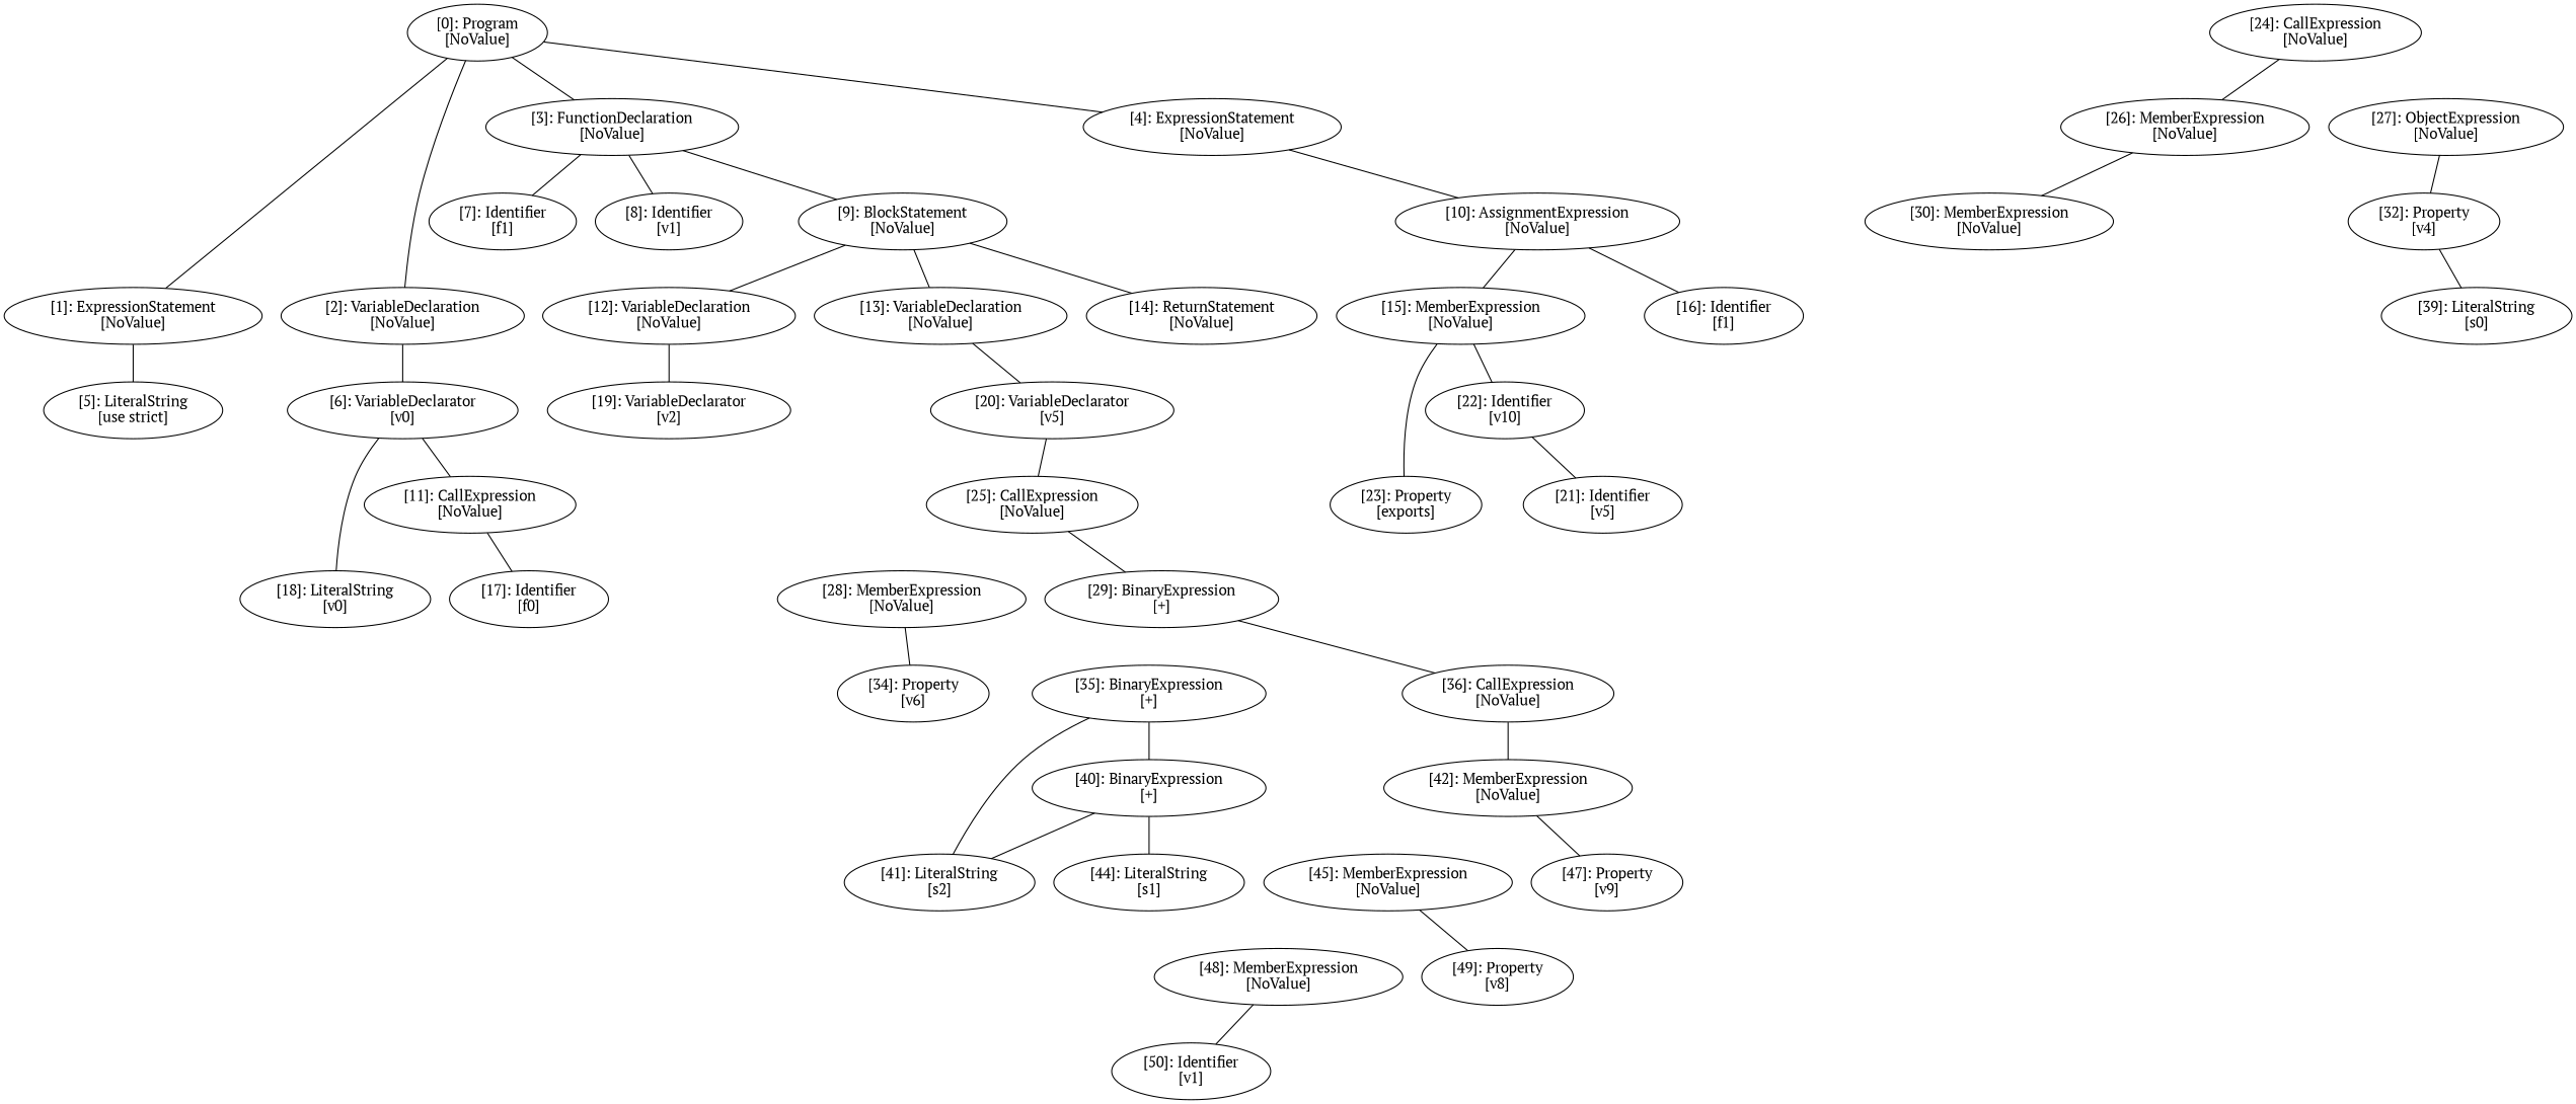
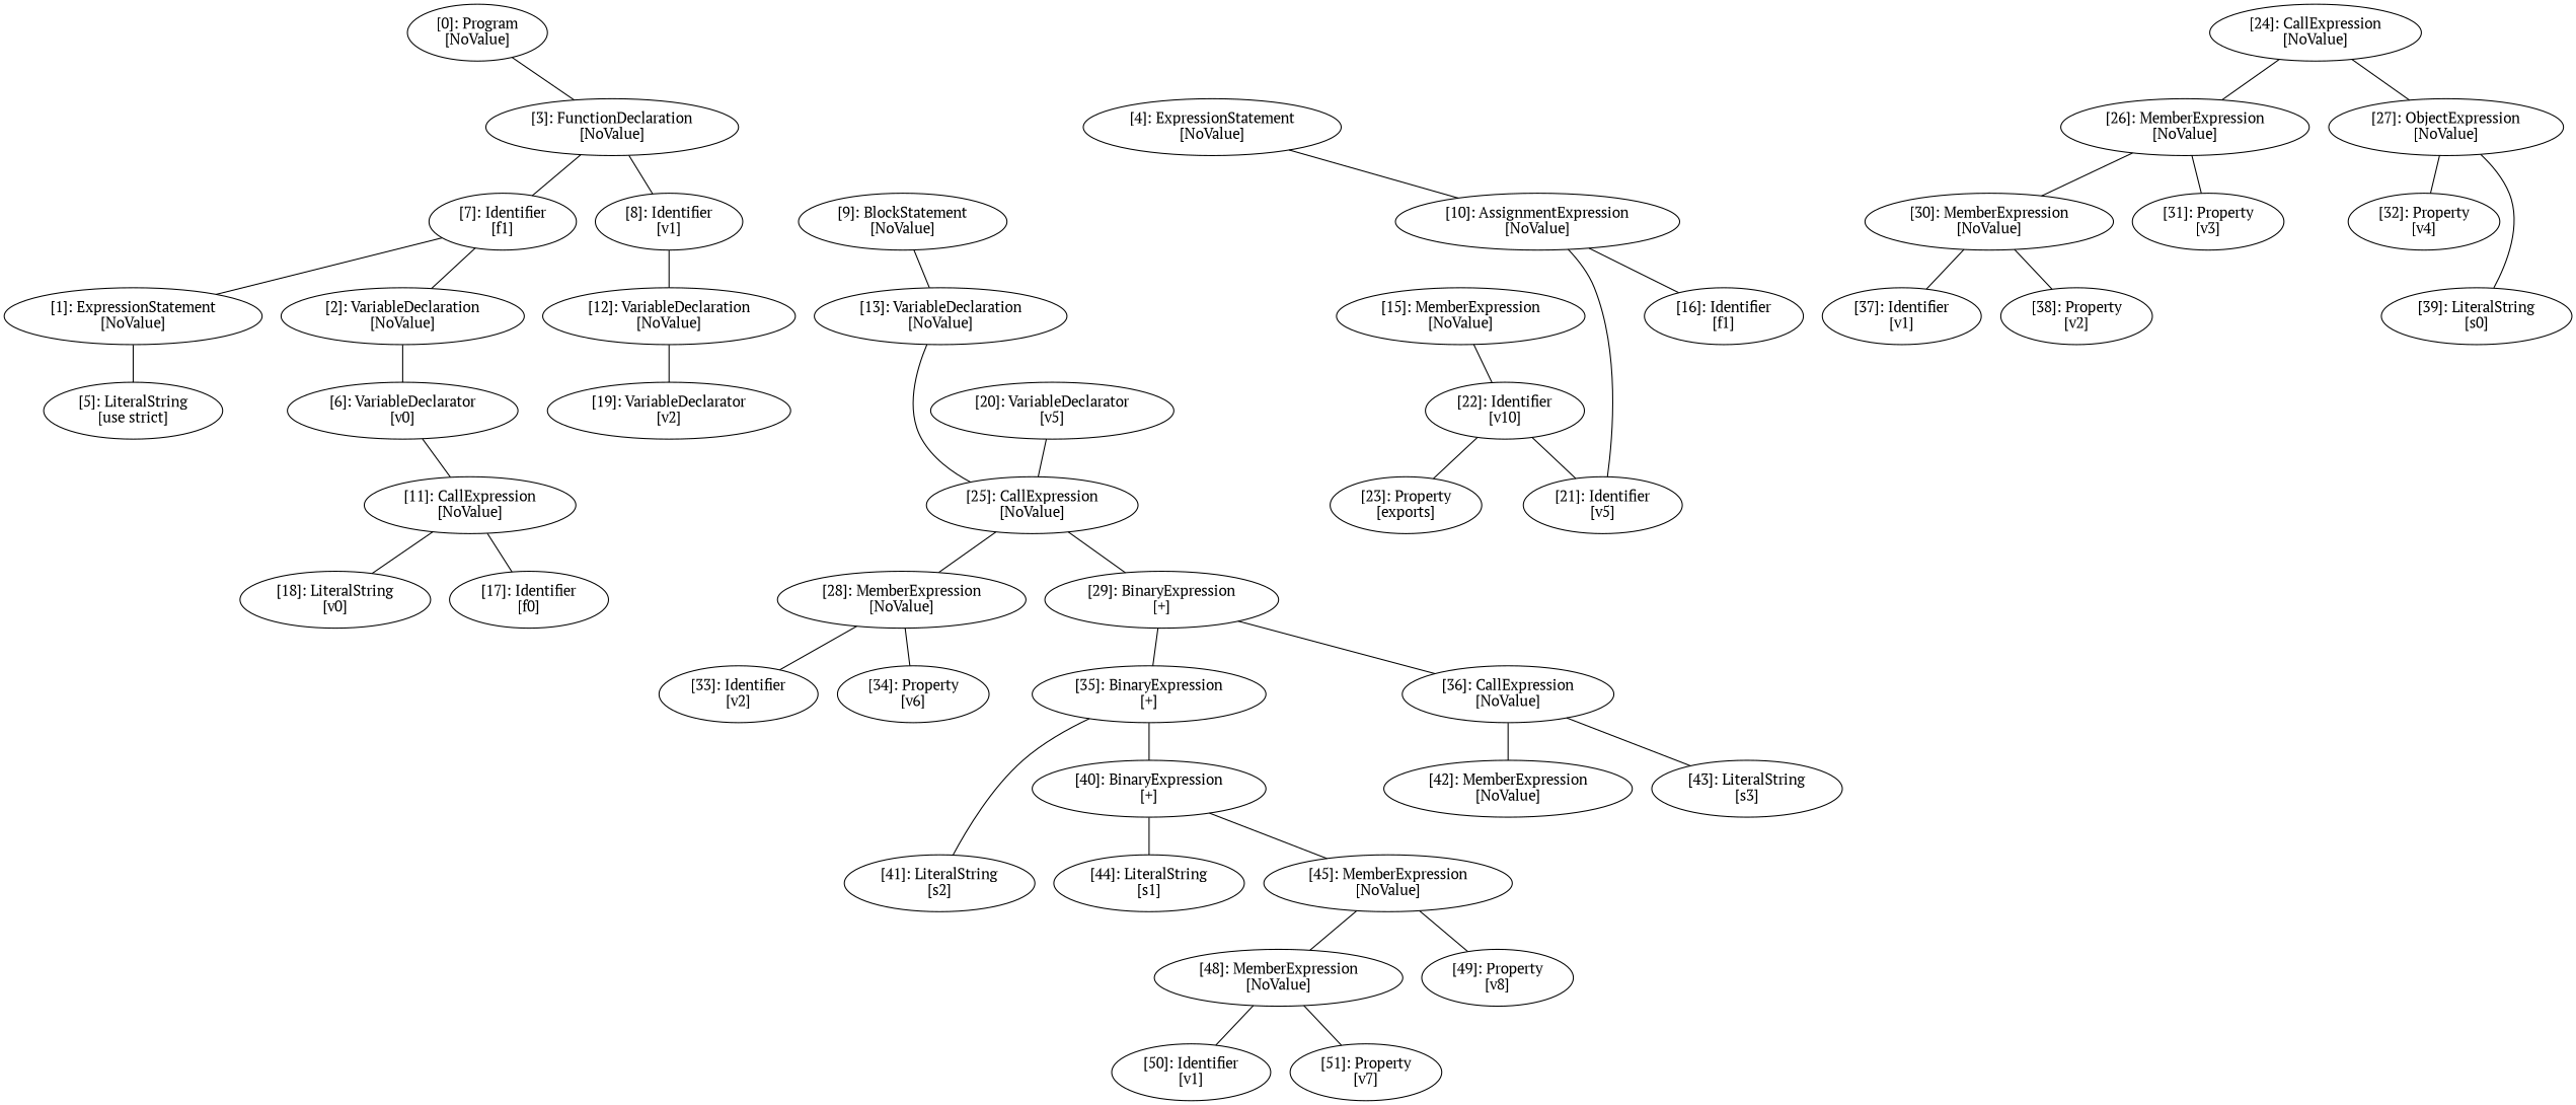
  graph {
    fontname="PT Serif"
    node [fontname="PT Serif"]
    edge [fontname="PT Serif"]
    n1 [label="[0]: Program\n[NoValue]"]
    n2 [label="[1]: ExpressionStatement\n[NoValue]"]
    n3 [label="[2]: VariableDeclaration\n[NoValue]"]
    n4 [label="[3]: FunctionDeclaration\n[NoValue]"]
    n5 [label="[4]: ExpressionStatement\n[NoValue]"]
    n6 [label="[5]: LiteralString\n[use strict]"]
    n7 [label="[6]: VariableDeclarator\n[v0]"]
    n8 [label="[7]: Identifier\n[f1]"]
    n9 [label="[8]: Identifier\n[v1]"]
    n10 [label="[9]: BlockStatement\n[NoValue]"]
    n11 [label="[10]: AssignmentExpression\n[NoValue]"]
    n12 [label="[11]: CallExpression\n[NoValue]"]
    n13 [label="[12]: VariableDeclaration\n[NoValue]"]
    n14 [label="[13]: VariableDeclaration\n[NoValue]"]
-   n15 [label="[14]: ReturnStatement\n[NoValue]"]
    n16 [label="[15]: MemberExpression\n[NoValue]"]
    n17 [label="[16]: Identifier\n[f1]"]
    n18 [label="[17]: Identifier\n[f0]"]
    n19 [label="[18]: LiteralString\n[v0]"]
    n20 [label="[19]: VariableDeclarator\n[v2]"]
    n21 [label="[20]: VariableDeclarator\n[v5]"]
    n22 [label="[22]: Identifier\n[v10]"]
    n23 [label="[23]: Property\n[exports]"]
    n24 [label="[25]: CallExpression\n[NoValue]"]
    n25 [label="[21]: Identifier\n[v5]"]
    n26 [label="[24]: CallExpression\n[NoValue]"]
    n27 [label="[26]: MemberExpression\n[NoValue]"]
    n28 [label="[27]: ObjectExpression\n[NoValue]"]
    n29 [label="[28]: MemberExpression\n[NoValue]"]
    n30 [label="[29]: BinaryExpression\n[+]"]
    n31 [label="[30]: MemberExpression\n[NoValue]"]
+   n32 [label="[31]: Property\n[v3]"]
    n33 [label="[32]: Property\n[v4]"]
+   n34 [label="[33]: Identifier\n[v2]"]
    n35 [label="[34]: Property\n[v6]"]
    n36 [label="[35]: BinaryExpression\n[+]"]
    n37 [label="[36]: CallExpression\n[NoValue]"]
+   n38 [label="[37]: Identifier\n[v1]"]
+   n39 [label="[38]: Property\n[v2]"]
    n40 [label="[39]: LiteralString\n[s0]"]
    n41 [label="[40]: BinaryExpression\n[+]"]
    n42 [label="[41]: LiteralString\n[s2]"]
    n43 [label="[42]: MemberExpression\n[NoValue]"]
+   n44 [label="[43]: LiteralString\n[s3]"]
    n45 [label="[44]: LiteralString\n[s1]"]
    n46 [label="[45]: MemberExpression\n[NoValue]"]
-   n47 [label="[47]: Property\n[v9]"]
    n48 [label="[48]: MemberExpression\n[NoValue]"]
    n49 [label="[49]: Property\n[v8]"]
    n50 [label="[50]: Identifier\n[v1]"]
-   n1 -- n2
-   n1 -- n3
+   n51 [label="[51]: Property\n[v7]"]
+   n8 -- n2
+   n8 -- n3
    n1 -- n4
-   n1 -- n5
    n2 -- n6
    n3 -- n7
    n4 -- n8
    n4 -- n9
-   n4 -- n10
    n5 -- n11
    n7 -- n12
-   n10 -- n13
+   n9 -- n13
    n10 -- n14
-   n10 -- n15
-   n11 -- n16
+   n11 -- n25
    n11 -- n17
    n12 -- n18
-   n7 -- n19
+   n12 -- n19
    n13 -- n20
-   n14 -- n21
+   n14 -- n24
    n16 -- n22
-   n16 -- n23
+   n22 -- n23
    n21 -- n24
    n22 -- n25
+   n24 -- n29
    n24 -- n30
    n26 -- n27
+   n26 -- n28
    n27 -- n31
+   n27 -- n32
    n28 -- n33
+   n29 -- n34
    n29 -- n35
+   n30 -- n36
    n30 -- n37
-   n33 -- n40
+   n31 -- n38
+   n31 -- n39
+   n28 -- n40
    n36 -- n41
    n36 -- n42
    n37 -- n43
+   n37 -- n44
    n41 -- n45
-   n41 -- n42
-   n43 -- n47
+   n41 -- n46
+   n46 -- n48
    n46 -- n49
    n48 -- n50
+   n48 -- n51
  }
